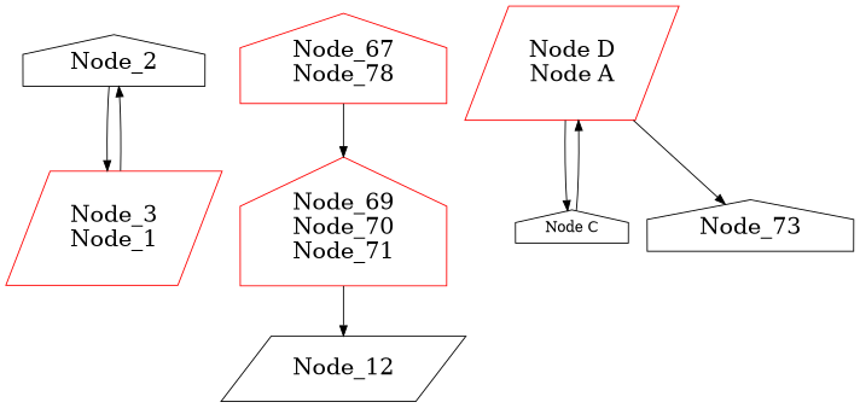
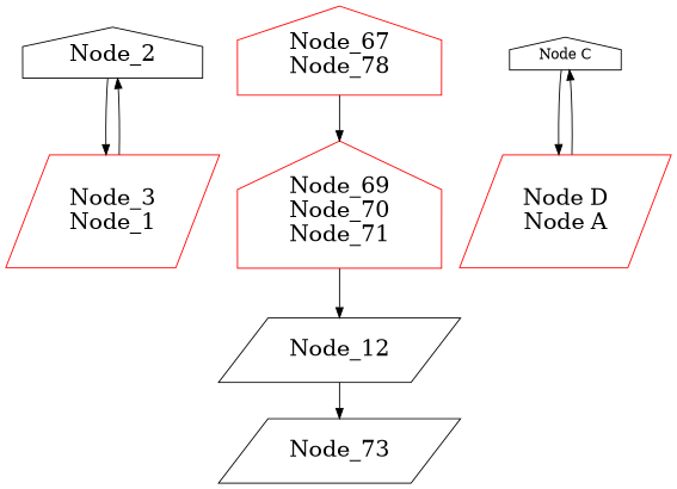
  digraph {
    node [fontsize=22 shape=house]
    n1 [label=Node_2]
    n2 [label=Node_12 shape=parallelogram]
-   n3 [label=Node_73]
+   n3 [label=Node_73 shape=parallelogram]
    n4 [color=red label="Node_3\nNode_1" shape=parallelogram]
    n5 [label="Node C" fontsize=""]
    n6 [color=red label="Node D\nNode A" shape=parallelogram]
    n7 [color=red label="Node_67\nNode_78"]
    n8 [color=red label="Node_69\nNode_70\nNode_71"]
    subgraph sub_1 {
      label=sub_graph_1
      n1
    }
    subgraph sub_2 {
      label=sub_graph_2
      n2
      n3
    }
    n1 -> n4
-   n6 -> n3
+   n2 -> n3
    n4 -> n1
    n5 -> n6
    n6 -> n5
    n7 -> n8
    n8 -> n2
  }
